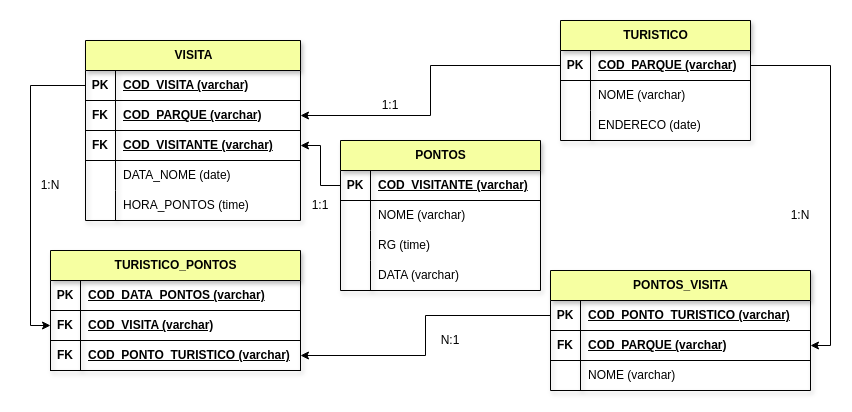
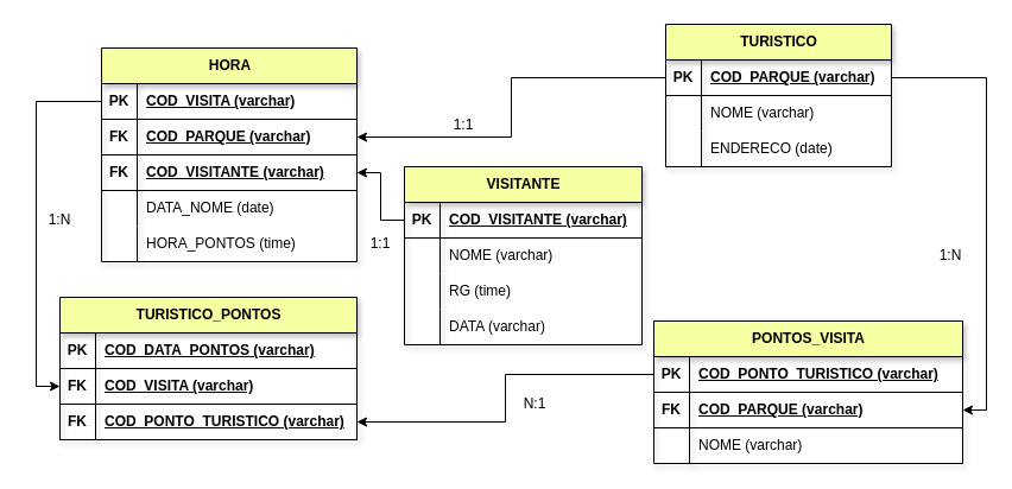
  <mxCell id="0" />
  <mxCell id="1" parent="0" />
- <mxCell id="2" value="VISITA" style="shape=table;startSize=30;container=1;collapsible=1;childLayout=tableLayout;fixedRows=1;rowLines=0;fontStyle=1;align=center;resizeLast=1;html=1;fillColor=#F6FFA1;shadow=1;" vertex="1" parent="1"><mxGeometry x="85" y="40" width="215" height="180" as="geometry" /></mxCell>
+ <mxCell id="2" value="HORA" style="shape=table;startSize=30;container=1;collapsible=1;childLayout=tableLayout;fixedRows=1;rowLines=0;fontStyle=1;align=center;resizeLast=1;html=1;fillColor=#F6FFA1;shadow=1;" vertex="1" parent="1"><mxGeometry x="85" y="40" width="215" height="180" as="geometry" /></mxCell>
  <mxCell id="3" value="" style="shape=tableRow;horizontal=0;startSize=0;swimlaneHead=0;swimlaneBody=0;fillColor=none;collapsible=0;dropTarget=0;points=[[0,0.5],[1,0.5]];portConstraint=eastwest;top=0;left=0;right=0;bottom=1;" vertex="1" parent="2"><mxGeometry y="30" width="215" height="30" as="geometry" /></mxCell>
  <mxCell id="4" value="PK" style="shape=partialRectangle;connectable=0;fillColor=none;top=0;left=0;bottom=0;right=0;fontStyle=1;overflow=hidden;whiteSpace=wrap;html=1;" vertex="1" parent="3"><mxGeometry width="30" height="30" as="geometry"><mxRectangle width="30" height="30" as="alternateBounds" /></mxGeometry></mxCell>
  <mxCell id="5" value="COD_VISITA (varchar)" style="shape=partialRectangle;connectable=0;fillColor=none;top=0;left=0;bottom=0;right=0;align=left;spacingLeft=6;fontStyle=5;overflow=hidden;whiteSpace=wrap;html=1;" vertex="1" parent="3"><mxGeometry x="30" width="185" height="30" as="geometry"><mxRectangle width="185" height="30" as="alternateBounds" /></mxGeometry></mxCell>
  <mxCell id="6" value="" style="shape=tableRow;horizontal=0;startSize=0;swimlaneHead=0;swimlaneBody=0;fillColor=none;collapsible=0;dropTarget=0;points=[[0,0.5],[1,0.5]];portConstraint=eastwest;top=0;left=0;right=0;bottom=1;" vertex="1" parent="2"><mxGeometry y="60" width="215" height="30" as="geometry" /></mxCell>
  <mxCell id="7" value="FK" style="shape=partialRectangle;connectable=0;fillColor=none;top=0;left=0;bottom=0;right=0;fontStyle=1;overflow=hidden;whiteSpace=wrap;html=1;" vertex="1" parent="6"><mxGeometry width="30" height="30" as="geometry"><mxRectangle width="30" height="30" as="alternateBounds" /></mxGeometry></mxCell>
  <mxCell id="8" value="COD_PARQUE (varchar)" style="shape=partialRectangle;connectable=0;fillColor=none;top=0;left=0;bottom=0;right=0;align=left;spacingLeft=6;fontStyle=5;overflow=hidden;whiteSpace=wrap;html=1;" vertex="1" parent="6"><mxGeometry x="30" width="185" height="30" as="geometry"><mxRectangle width="185" height="30" as="alternateBounds" /></mxGeometry></mxCell>
  <mxCell id="9" value="" style="shape=tableRow;horizontal=0;startSize=0;swimlaneHead=0;swimlaneBody=0;fillColor=none;collapsible=0;dropTarget=0;points=[[0,0.5],[1,0.5]];portConstraint=eastwest;top=0;left=0;right=0;bottom=1;" vertex="1" parent="2"><mxGeometry y="90" width="215" height="30" as="geometry" /></mxCell>
  <mxCell id="10" value="FK" style="shape=partialRectangle;connectable=0;fillColor=none;top=0;left=0;bottom=0;right=0;fontStyle=1;overflow=hidden;whiteSpace=wrap;html=1;" vertex="1" parent="9"><mxGeometry width="30" height="30" as="geometry"><mxRectangle width="30" height="30" as="alternateBounds" /></mxGeometry></mxCell>
  <mxCell id="11" value="COD_VISITANTE (varchar)" style="shape=partialRectangle;connectable=0;fillColor=none;top=0;left=0;bottom=0;right=0;align=left;spacingLeft=6;fontStyle=5;overflow=hidden;whiteSpace=wrap;html=1;" vertex="1" parent="9"><mxGeometry x="30" width="185" height="30" as="geometry"><mxRectangle width="185" height="30" as="alternateBounds" /></mxGeometry></mxCell>
  <mxCell id="12" value="" style="shape=tableRow;horizontal=0;startSize=0;swimlaneHead=0;swimlaneBody=0;fillColor=none;collapsible=0;dropTarget=0;points=[[0,0.5],[1,0.5]];portConstraint=eastwest;top=0;left=0;right=0;bottom=0;" vertex="1" parent="2"><mxGeometry y="120" width="215" height="30" as="geometry" /></mxCell>
  <mxCell id="13" value="" style="shape=partialRectangle;connectable=0;fillColor=none;top=0;left=0;bottom=0;right=0;editable=1;overflow=hidden;whiteSpace=wrap;html=1;" vertex="1" parent="12"><mxGeometry width="30" height="30" as="geometry"><mxRectangle width="30" height="30" as="alternateBounds" /></mxGeometry></mxCell>
  <mxCell id="14" value="DATA_NOME (date)" style="shape=partialRectangle;connectable=0;fillColor=none;top=0;left=0;bottom=0;right=0;align=left;spacingLeft=6;overflow=hidden;whiteSpace=wrap;html=1;" vertex="1" parent="12"><mxGeometry x="30" width="185" height="30" as="geometry"><mxRectangle width="185" height="30" as="alternateBounds" /></mxGeometry></mxCell>
  <mxCell id="15" value="" style="shape=tableRow;horizontal=0;startSize=0;swimlaneHead=0;swimlaneBody=0;fillColor=none;collapsible=0;dropTarget=0;points=[[0,0.5],[1,0.5]];portConstraint=eastwest;top=0;left=0;right=0;bottom=0;" vertex="1" parent="2"><mxGeometry y="150" width="215" height="30" as="geometry" /></mxCell>
  <mxCell id="16" value="" style="shape=partialRectangle;connectable=0;fillColor=none;top=0;left=0;bottom=0;right=0;editable=1;overflow=hidden;whiteSpace=wrap;html=1;" vertex="1" parent="15"><mxGeometry width="30" height="30" as="geometry"><mxRectangle width="30" height="30" as="alternateBounds" /></mxGeometry></mxCell>
  <mxCell id="17" value="HORA_PONTOS (time)" style="shape=partialRectangle;connectable=0;fillColor=none;top=0;left=0;bottom=0;right=0;align=left;spacingLeft=6;overflow=hidden;whiteSpace=wrap;html=1;" vertex="1" parent="15"><mxGeometry x="30" width="185" height="30" as="geometry"><mxRectangle width="185" height="30" as="alternateBounds" /></mxGeometry></mxCell>
- <mxCell id="18" value="PONTOS" style="shape=table;startSize=30;container=1;collapsible=1;childLayout=tableLayout;fixedRows=1;rowLines=0;fontStyle=1;align=center;resizeLast=1;html=1;fillColor=#F6FFA1;shadow=1;" vertex="1" parent="1"><mxGeometry x="340" y="140" width="200" height="150" as="geometry" /></mxCell>
+ <mxCell id="18" value="VISITANTE" style="shape=table;startSize=30;container=1;collapsible=1;childLayout=tableLayout;fixedRows=1;rowLines=0;fontStyle=1;align=center;resizeLast=1;html=1;fillColor=#F6FFA1;shadow=1;" vertex="1" parent="1"><mxGeometry x="340" y="140" width="200" height="150" as="geometry" /></mxCell>
  <mxCell id="19" value="" style="shape=tableRow;horizontal=0;startSize=0;swimlaneHead=0;swimlaneBody=0;fillColor=none;collapsible=0;dropTarget=0;points=[[0,0.5],[1,0.5]];portConstraint=eastwest;top=0;left=0;right=0;bottom=1;" vertex="1" parent="18"><mxGeometry y="30" width="200" height="30" as="geometry" /></mxCell>
  <mxCell id="20" value="PK" style="shape=partialRectangle;connectable=0;fillColor=none;top=0;left=0;bottom=0;right=0;fontStyle=1;overflow=hidden;whiteSpace=wrap;html=1;" vertex="1" parent="19"><mxGeometry width="30" height="30" as="geometry"><mxRectangle width="30" height="30" as="alternateBounds" /></mxGeometry></mxCell>
  <mxCell id="21" value="COD_VISITANTE (varchar)" style="shape=partialRectangle;connectable=0;fillColor=none;top=0;left=0;bottom=0;right=0;align=left;spacingLeft=6;fontStyle=5;overflow=hidden;whiteSpace=wrap;html=1;" vertex="1" parent="19"><mxGeometry x="30" width="170" height="30" as="geometry"><mxRectangle width="170" height="30" as="alternateBounds" /></mxGeometry></mxCell>
  <mxCell id="22" value="" style="shape=tableRow;horizontal=0;startSize=0;swimlaneHead=0;swimlaneBody=0;fillColor=none;collapsible=0;dropTarget=0;points=[[0,0.5],[1,0.5]];portConstraint=eastwest;top=0;left=0;right=0;bottom=0;" vertex="1" parent="18"><mxGeometry y="60" width="200" height="30" as="geometry" /></mxCell>
  <mxCell id="23" value="" style="shape=partialRectangle;connectable=0;fillColor=none;top=0;left=0;bottom=0;right=0;editable=1;overflow=hidden;whiteSpace=wrap;html=1;" vertex="1" parent="22"><mxGeometry width="30" height="30" as="geometry"><mxRectangle width="30" height="30" as="alternateBounds" /></mxGeometry></mxCell>
  <mxCell id="24" value="NOME (varchar)&amp;nbsp;" style="shape=partialRectangle;connectable=0;fillColor=none;top=0;left=0;bottom=0;right=0;align=left;spacingLeft=6;overflow=hidden;whiteSpace=wrap;html=1;" vertex="1" parent="22"><mxGeometry x="30" width="170" height="30" as="geometry"><mxRectangle width="170" height="30" as="alternateBounds" /></mxGeometry></mxCell>
  <mxCell id="25" value="" style="shape=tableRow;horizontal=0;startSize=0;swimlaneHead=0;swimlaneBody=0;fillColor=none;collapsible=0;dropTarget=0;points=[[0,0.5],[1,0.5]];portConstraint=eastwest;top=0;left=0;right=0;bottom=0;" vertex="1" parent="18"><mxGeometry y="90" width="200" height="30" as="geometry" /></mxCell>
  <mxCell id="26" value="" style="shape=partialRectangle;connectable=0;fillColor=none;top=0;left=0;bottom=0;right=0;editable=1;overflow=hidden;whiteSpace=wrap;html=1;" vertex="1" parent="25"><mxGeometry width="30" height="30" as="geometry"><mxRectangle width="30" height="30" as="alternateBounds" /></mxGeometry></mxCell>
  <mxCell id="27" value="RG (time)" style="shape=partialRectangle;connectable=0;fillColor=none;top=0;left=0;bottom=0;right=0;align=left;spacingLeft=6;overflow=hidden;whiteSpace=wrap;html=1;" vertex="1" parent="25"><mxGeometry x="30" width="170" height="30" as="geometry"><mxRectangle width="170" height="30" as="alternateBounds" /></mxGeometry></mxCell>
  <mxCell id="28" value="" style="shape=tableRow;horizontal=0;startSize=0;swimlaneHead=0;swimlaneBody=0;fillColor=none;collapsible=0;dropTarget=0;points=[[0,0.5],[1,0.5]];portConstraint=eastwest;top=0;left=0;right=0;bottom=0;" vertex="1" parent="18"><mxGeometry y="120" width="200" height="30" as="geometry" /></mxCell>
  <mxCell id="29" value="" style="shape=partialRectangle;connectable=0;fillColor=none;top=0;left=0;bottom=0;right=0;editable=1;overflow=hidden;whiteSpace=wrap;html=1;" vertex="1" parent="28"><mxGeometry width="30" height="30" as="geometry"><mxRectangle width="30" height="30" as="alternateBounds" /></mxGeometry></mxCell>
  <mxCell id="30" value="DATA (varchar)" style="shape=partialRectangle;connectable=0;fillColor=none;top=0;left=0;bottom=0;right=0;align=left;spacingLeft=6;overflow=hidden;whiteSpace=wrap;html=1;" vertex="1" parent="28"><mxGeometry x="30" width="170" height="30" as="geometry"><mxRectangle width="170" height="30" as="alternateBounds" /></mxGeometry></mxCell>
  <mxCell id="31" value="TURISTICO" style="shape=table;startSize=30;container=1;collapsible=1;childLayout=tableLayout;fixedRows=1;rowLines=0;fontStyle=1;align=center;resizeLast=1;html=1;fillColor=#F6FFA1;shadow=1;" vertex="1" parent="1"><mxGeometry x="560" y="20" width="190" height="120" as="geometry" /></mxCell>
  <mxCell id="32" value="" style="shape=tableRow;horizontal=0;startSize=0;swimlaneHead=0;swimlaneBody=0;fillColor=none;collapsible=0;dropTarget=0;points=[[0,0.5],[1,0.5]];portConstraint=eastwest;top=0;left=0;right=0;bottom=1;" vertex="1" parent="31"><mxGeometry y="30" width="190" height="30" as="geometry" /></mxCell>
  <mxCell id="33" value="PK" style="shape=partialRectangle;connectable=0;fillColor=none;top=0;left=0;bottom=0;right=0;fontStyle=1;overflow=hidden;whiteSpace=wrap;html=1;" vertex="1" parent="32"><mxGeometry width="30" height="30" as="geometry"><mxRectangle width="30" height="30" as="alternateBounds" /></mxGeometry></mxCell>
  <mxCell id="34" value="COD_PARQUE (varchar)" style="shape=partialRectangle;connectable=0;fillColor=none;top=0;left=0;bottom=0;right=0;align=left;spacingLeft=6;fontStyle=5;overflow=hidden;whiteSpace=wrap;html=1;" vertex="1" parent="32"><mxGeometry x="30" width="160" height="30" as="geometry"><mxRectangle width="160" height="30" as="alternateBounds" /></mxGeometry></mxCell>
  <mxCell id="35" value="" style="shape=tableRow;horizontal=0;startSize=0;swimlaneHead=0;swimlaneBody=0;fillColor=none;collapsible=0;dropTarget=0;points=[[0,0.5],[1,0.5]];portConstraint=eastwest;top=0;left=0;right=0;bottom=0;" vertex="1" parent="31"><mxGeometry y="60" width="190" height="30" as="geometry" /></mxCell>
  <mxCell id="36" value="" style="shape=partialRectangle;connectable=0;fillColor=none;top=0;left=0;bottom=0;right=0;editable=1;overflow=hidden;whiteSpace=wrap;html=1;" vertex="1" parent="35"><mxGeometry width="30" height="30" as="geometry"><mxRectangle width="30" height="30" as="alternateBounds" /></mxGeometry></mxCell>
  <mxCell id="37" value="NOME (varchar)" style="shape=partialRectangle;connectable=0;fillColor=none;top=0;left=0;bottom=0;right=0;align=left;spacingLeft=6;overflow=hidden;whiteSpace=wrap;html=1;" vertex="1" parent="35"><mxGeometry x="30" width="160" height="30" as="geometry"><mxRectangle width="160" height="30" as="alternateBounds" /></mxGeometry></mxCell>
  <mxCell id="38" value="" style="shape=tableRow;horizontal=0;startSize=0;swimlaneHead=0;swimlaneBody=0;fillColor=none;collapsible=0;dropTarget=0;points=[[0,0.5],[1,0.5]];portConstraint=eastwest;top=0;left=0;right=0;bottom=0;" vertex="1" parent="31"><mxGeometry y="90" width="190" height="30" as="geometry" /></mxCell>
  <mxCell id="39" value="" style="shape=partialRectangle;connectable=0;fillColor=none;top=0;left=0;bottom=0;right=0;editable=1;overflow=hidden;whiteSpace=wrap;html=1;" vertex="1" parent="38"><mxGeometry width="30" height="30" as="geometry"><mxRectangle width="30" height="30" as="alternateBounds" /></mxGeometry></mxCell>
  <mxCell id="40" value="ENDERECO (date)" style="shape=partialRectangle;connectable=0;fillColor=none;top=0;left=0;bottom=0;right=0;align=left;spacingLeft=6;overflow=hidden;whiteSpace=wrap;html=1;" vertex="1" parent="38"><mxGeometry x="30" width="160" height="30" as="geometry"><mxRectangle width="160" height="30" as="alternateBounds" /></mxGeometry></mxCell>
  <mxCell id="41" value="PONTOS_VISITA" style="shape=table;startSize=30;container=1;collapsible=1;childLayout=tableLayout;fixedRows=1;rowLines=0;fontStyle=1;align=center;resizeLast=1;html=1;fillColor=#F6FFA1;shadow=1;" vertex="1" parent="1"><mxGeometry x="550" y="270" width="260" height="120" as="geometry" /></mxCell>
  <mxCell id="42" value="" style="shape=tableRow;horizontal=0;startSize=0;swimlaneHead=0;swimlaneBody=0;fillColor=none;collapsible=0;dropTarget=0;points=[[0,0.5],[1,0.5]];portConstraint=eastwest;top=0;left=0;right=0;bottom=1;" vertex="1" parent="41"><mxGeometry y="30" width="260" height="30" as="geometry" /></mxCell>
  <mxCell id="43" value="PK" style="shape=partialRectangle;connectable=0;fillColor=none;top=0;left=0;bottom=0;right=0;fontStyle=1;overflow=hidden;whiteSpace=wrap;html=1;" vertex="1" parent="42"><mxGeometry width="30" height="30" as="geometry"><mxRectangle width="30" height="30" as="alternateBounds" /></mxGeometry></mxCell>
  <mxCell id="44" value="COD_PONTO_TURISTICO (varchar)" style="shape=partialRectangle;connectable=0;fillColor=none;top=0;left=0;bottom=0;right=0;align=left;spacingLeft=6;fontStyle=5;overflow=hidden;whiteSpace=wrap;html=1;" vertex="1" parent="42"><mxGeometry x="30" width="230" height="30" as="geometry"><mxRectangle width="230" height="30" as="alternateBounds" /></mxGeometry></mxCell>
  <mxCell id="45" value="" style="shape=tableRow;horizontal=0;startSize=0;swimlaneHead=0;swimlaneBody=0;fillColor=none;collapsible=0;dropTarget=0;points=[[0,0.5],[1,0.5]];portConstraint=eastwest;top=0;left=0;right=0;bottom=1;" vertex="1" parent="41"><mxGeometry y="60" width="260" height="30" as="geometry" /></mxCell>
  <mxCell id="46" value="FK" style="shape=partialRectangle;connectable=0;fillColor=none;top=0;left=0;bottom=0;right=0;fontStyle=1;overflow=hidden;whiteSpace=wrap;html=1;" vertex="1" parent="45"><mxGeometry width="30" height="30" as="geometry"><mxRectangle width="30" height="30" as="alternateBounds" /></mxGeometry></mxCell>
  <mxCell id="47" value="COD_PARQUE (varchar)" style="shape=partialRectangle;connectable=0;fillColor=none;top=0;left=0;bottom=0;right=0;align=left;spacingLeft=6;fontStyle=5;overflow=hidden;whiteSpace=wrap;html=1;" vertex="1" parent="45"><mxGeometry x="30" width="230" height="30" as="geometry"><mxRectangle width="230" height="30" as="alternateBounds" /></mxGeometry></mxCell>
  <mxCell id="48" value="" style="shape=tableRow;horizontal=0;startSize=0;swimlaneHead=0;swimlaneBody=0;fillColor=none;collapsible=0;dropTarget=0;points=[[0,0.5],[1,0.5]];portConstraint=eastwest;top=0;left=0;right=0;bottom=0;" vertex="1" parent="41"><mxGeometry y="90" width="260" height="30" as="geometry" /></mxCell>
  <mxCell id="49" value="" style="shape=partialRectangle;connectable=0;fillColor=none;top=0;left=0;bottom=0;right=0;editable=1;overflow=hidden;whiteSpace=wrap;html=1;" vertex="1" parent="48"><mxGeometry width="30" height="30" as="geometry"><mxRectangle width="30" height="30" as="alternateBounds" /></mxGeometry></mxCell>
  <mxCell id="50" value="NOME (varchar)" style="shape=partialRectangle;connectable=0;fillColor=none;top=0;left=0;bottom=0;right=0;align=left;spacingLeft=6;overflow=hidden;whiteSpace=wrap;html=1;" vertex="1" parent="48"><mxGeometry x="30" width="230" height="30" as="geometry"><mxRectangle width="230" height="30" as="alternateBounds" /></mxGeometry></mxCell>
  <mxCell id="51" style="edgeStyle=orthogonalEdgeStyle;rounded=0;orthogonalLoop=1;jettySize=auto;html=1;entryX=1;entryY=0.5;entryDx=0;entryDy=0;" edge="1" parent="1" source="32" target="45"><mxGeometry relative="1" as="geometry" /></mxCell>
  <mxCell id="52" value="TURISTICO_PONTOS" style="shape=table;startSize=30;container=1;collapsible=1;childLayout=tableLayout;fixedRows=1;rowLines=0;fontStyle=1;align=center;resizeLast=1;html=1;fillColor=#F6FFA1;shadow=1;" vertex="1" parent="1"><mxGeometry x="50" y="250" width="250.0" height="120" as="geometry" /></mxCell>
  <mxCell id="53" value="" style="shape=tableRow;horizontal=0;startSize=0;swimlaneHead=0;swimlaneBody=0;fillColor=none;collapsible=0;dropTarget=0;points=[[0,0.5],[1,0.5]];portConstraint=eastwest;top=0;left=0;right=0;bottom=1;" vertex="1" parent="52"><mxGeometry y="30" width="250.0" height="30" as="geometry" /></mxCell>
  <mxCell id="54" value="PK" style="shape=partialRectangle;connectable=0;fillColor=none;top=0;left=0;bottom=0;right=0;fontStyle=1;overflow=hidden;whiteSpace=wrap;html=1;" vertex="1" parent="53"><mxGeometry width="30" height="30" as="geometry"><mxRectangle width="30" height="30" as="alternateBounds" /></mxGeometry></mxCell>
  <mxCell id="55" value="COD_DATA_PONTOS (varchar)" style="shape=partialRectangle;connectable=0;fillColor=none;top=0;left=0;bottom=0;right=0;align=left;spacingLeft=6;fontStyle=5;overflow=hidden;whiteSpace=wrap;html=1;" vertex="1" parent="53"><mxGeometry x="30" width="220.0" height="30" as="geometry"><mxRectangle width="220.0" height="30" as="alternateBounds" /></mxGeometry></mxCell>
  <mxCell id="56" value="" style="shape=tableRow;horizontal=0;startSize=0;swimlaneHead=0;swimlaneBody=0;fillColor=none;collapsible=0;dropTarget=0;points=[[0,0.5],[1,0.5]];portConstraint=eastwest;top=0;left=0;right=0;bottom=1;" vertex="1" parent="52"><mxGeometry y="60" width="250.0" height="30" as="geometry" /></mxCell>
  <mxCell id="57" value="FK" style="shape=partialRectangle;connectable=0;fillColor=none;top=0;left=0;bottom=0;right=0;fontStyle=1;overflow=hidden;whiteSpace=wrap;html=1;" vertex="1" parent="56"><mxGeometry width="30" height="30" as="geometry"><mxRectangle width="30" height="30" as="alternateBounds" /></mxGeometry></mxCell>
  <mxCell id="58" value="COD_VISITA (varchar)" style="shape=partialRectangle;connectable=0;fillColor=none;top=0;left=0;bottom=0;right=0;align=left;spacingLeft=6;fontStyle=5;overflow=hidden;whiteSpace=wrap;html=1;" vertex="1" parent="56"><mxGeometry x="30" width="220.0" height="30" as="geometry"><mxRectangle width="220.0" height="30" as="alternateBounds" /></mxGeometry></mxCell>
  <mxCell id="59" value="" style="shape=tableRow;horizontal=0;startSize=0;swimlaneHead=0;swimlaneBody=0;fillColor=none;collapsible=0;dropTarget=0;points=[[0,0.5],[1,0.5]];portConstraint=eastwest;top=0;left=0;right=0;bottom=1;" vertex="1" parent="52"><mxGeometry y="90" width="250.0" height="30" as="geometry" /></mxCell>
  <mxCell id="60" value="FK" style="shape=partialRectangle;connectable=0;fillColor=none;top=0;left=0;bottom=0;right=0;fontStyle=1;overflow=hidden;whiteSpace=wrap;html=1;" vertex="1" parent="59"><mxGeometry width="30" height="30" as="geometry"><mxRectangle width="30" height="30" as="alternateBounds" /></mxGeometry></mxCell>
  <mxCell id="61" value="COD_PONTO_TURISTICO (varchar)" style="shape=partialRectangle;connectable=0;fillColor=none;top=0;left=0;bottom=0;right=0;align=left;spacingLeft=6;fontStyle=5;overflow=hidden;whiteSpace=wrap;html=1;" vertex="1" parent="59"><mxGeometry x="30" width="220.0" height="30" as="geometry"><mxRectangle width="220.0" height="30" as="alternateBounds" /></mxGeometry></mxCell>
  <mxCell id="62" style="edgeStyle=orthogonalEdgeStyle;rounded=0;orthogonalLoop=1;jettySize=auto;html=1;entryX=0;entryY=0.5;entryDx=0;entryDy=0;" edge="1" parent="1" source="3" target="56"><mxGeometry relative="1" as="geometry" /></mxCell>
  <mxCell id="63" style="edgeStyle=orthogonalEdgeStyle;rounded=0;orthogonalLoop=1;jettySize=auto;html=1;entryX=1;entryY=0.5;entryDx=0;entryDy=0;" edge="1" parent="1" source="42" target="59"><mxGeometry relative="1" as="geometry" /></mxCell>
  <mxCell id="64" style="edgeStyle=orthogonalEdgeStyle;rounded=0;orthogonalLoop=1;jettySize=auto;html=1;entryX=1;entryY=0.5;entryDx=0;entryDy=0;exitX=0;exitY=0.5;exitDx=0;exitDy=0;" edge="1" parent="1" source="32" target="6"><mxGeometry relative="1" as="geometry"><mxPoint x="560" y="170" as="sourcePoint" /></mxGeometry></mxCell>
  <mxCell id="65" style="edgeStyle=orthogonalEdgeStyle;rounded=0;orthogonalLoop=1;jettySize=auto;html=1;exitX=0;exitY=0.5;exitDx=0;exitDy=0;entryX=1;entryY=0.5;entryDx=0;entryDy=0;" edge="1" parent="1" source="19" target="9"><mxGeometry relative="1" as="geometry" /></mxCell>
  <mxCell id="66" value="1:1" style="text;html=1;strokeColor=none;fillColor=none;align=center;verticalAlign=middle;whiteSpace=wrap;rounded=0;" vertex="1" parent="1"><mxGeometry x="360" y="90" width="60" height="30" as="geometry" /></mxCell>
  <mxCell id="67" value="1:1" style="text;html=1;strokeColor=none;fillColor=none;align=center;verticalAlign=middle;whiteSpace=wrap;rounded=0;" vertex="1" parent="1"><mxGeometry x="290" y="190" width="60" height="30" as="geometry" /></mxCell>
  <mxCell id="68" value="1:N" style="text;html=1;strokeColor=none;fillColor=none;align=center;verticalAlign=middle;whiteSpace=wrap;rounded=0;" vertex="1" parent="1"><mxGeometry x="20" y="170" width="60" height="30" as="geometry" /></mxCell>
  <mxCell id="69" value="1:N" style="text;html=1;strokeColor=none;fillColor=none;align=center;verticalAlign=middle;whiteSpace=wrap;rounded=0;" vertex="1" parent="1"><mxGeometry x="770" y="200" width="60" height="30" as="geometry" /></mxCell>
  <mxCell id="70" value="N:1" style="text;html=1;strokeColor=none;fillColor=none;align=center;verticalAlign=middle;whiteSpace=wrap;rounded=0;" vertex="1" parent="1"><mxGeometry x="420" y="325" width="60" height="30" as="geometry" /></mxCell>
